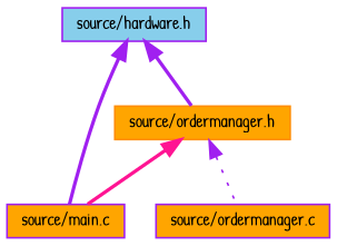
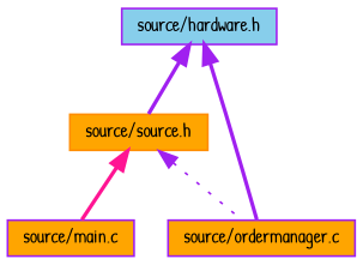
  digraph {
    fontname="Patrick Hand"
    node [color=purple fillcolor=orange fontname="Patrick Hand" fontsize=10 shape=record style=filled]
    edge [color=purple dir=back fontname="Patrick Hand" fontsize=10 labelfontname=Helvetica labelfontsize=10 style=bold]
    n1 [fillcolor=skyblue fontcolor=black height=0.2 label="source/hardware.h" width=0.4]
    n2 [height=0.2 label="source/main.c" width=0.4]
-   n3 [color=darkorange height=0.2 label="source/ordermanager.h" width=0.4]
+   n3 [color=darkorange height=0.2 label="source/source.h" width=0.4]
    n4 [height=0.2 label="source/ordermanager.c" width=0.4]
-   n1 -> n2
+   n1 -> n4
    n1 -> n3
    n3 -> n2 [color=deeppink]
    n3 -> n4 [style=dotted]
  }
